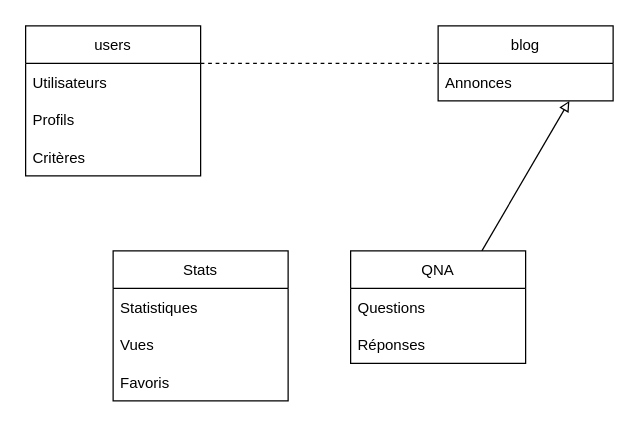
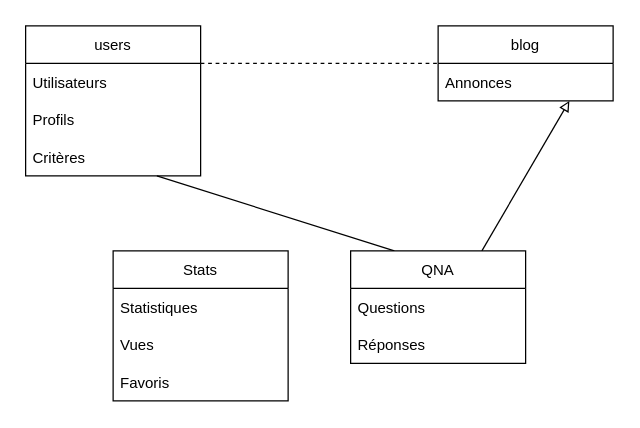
  <mxCell id="0" />
  <mxCell id="1" parent="0" />
  <mxCell id="2" style="edgeStyle=none;rounded=0;orthogonalLoop=1;jettySize=auto;html=1;exitX=0.75;exitY=0;exitDx=0;exitDy=0;entryX=0.75;entryY=1;entryDx=0;entryDy=0;endArrow=block;endFill=0;" edge="1" parent="1" source="4" target="11"><mxGeometry relative="1" as="geometry" /></mxCell>
+ <mxCell id="3" style="edgeStyle=none;rounded=0;orthogonalLoop=1;jettySize=auto;html=1;exitX=0.25;exitY=0;exitDx=0;exitDy=0;entryX=0.75;entryY=1;entryDx=0;entryDy=0;endArrow=none;endFill=0;" edge="1" parent="1" source="4" target="14"><mxGeometry relative="1" as="geometry" /></mxCell>
  <mxCell id="4" value="QNA" style="swimlane;fontStyle=0;childLayout=stackLayout;horizontal=1;startSize=30;horizontalStack=0;resizeParent=1;resizeParentMax=0;resizeLast=0;collapsible=1;marginBottom=0;" vertex="1" parent="1"><mxGeometry x="280" y="200" width="140" height="90" as="geometry"><mxRectangle x="400" y="430" width="60" height="30" as="alternateBounds" /></mxGeometry></mxCell>
  <mxCell id="5" value="Questions" style="text;strokeColor=none;fillColor=none;align=left;verticalAlign=middle;spacingLeft=4;spacingRight=4;overflow=hidden;points=[[0,0.5],[1,0.5]];portConstraint=eastwest;rotatable=0;" vertex="1" parent="4"><mxGeometry y="30" width="140" height="30" as="geometry" /></mxCell>
  <mxCell id="6" value="Réponses" style="text;strokeColor=none;fillColor=none;align=left;verticalAlign=middle;spacingLeft=4;spacingRight=4;overflow=hidden;points=[[0,0.5],[1,0.5]];portConstraint=eastwest;rotatable=0;" vertex="1" parent="4"><mxGeometry y="60" width="140" height="30" as="geometry" /></mxCell>
  <mxCell id="7" value="Stats" style="swimlane;fontStyle=0;childLayout=stackLayout;horizontal=1;startSize=30;horizontalStack=0;resizeParent=1;resizeParentMax=0;resizeLast=0;collapsible=1;marginBottom=0;" vertex="1" parent="1"><mxGeometry x="90" y="200" width="140" height="120" as="geometry"><mxRectangle x="230" y="430" width="60" height="30" as="alternateBounds" /></mxGeometry></mxCell>
  <mxCell id="8" value="Statistiques" style="text;strokeColor=none;fillColor=none;align=left;verticalAlign=middle;spacingLeft=4;spacingRight=4;overflow=hidden;points=[[0,0.5],[1,0.5]];portConstraint=eastwest;rotatable=0;" vertex="1" parent="7"><mxGeometry y="30" width="140" height="30" as="geometry" /></mxCell>
  <mxCell id="9" value="Vues" style="text;strokeColor=none;fillColor=none;align=left;verticalAlign=middle;spacingLeft=4;spacingRight=4;overflow=hidden;points=[[0,0.5],[1,0.5]];portConstraint=eastwest;rotatable=0;" vertex="1" parent="7"><mxGeometry y="60" width="140" height="30" as="geometry" /></mxCell>
  <mxCell id="10" value="Favoris" style="text;strokeColor=none;fillColor=none;align=left;verticalAlign=middle;spacingLeft=4;spacingRight=4;overflow=hidden;points=[[0,0.5],[1,0.5]];portConstraint=eastwest;rotatable=0;" vertex="1" parent="7"><mxGeometry y="90" width="140" height="30" as="geometry" /></mxCell>
  <mxCell id="11" value="blog" style="swimlane;fontStyle=0;childLayout=stackLayout;horizontal=1;startSize=30;horizontalStack=0;resizeParent=1;resizeParentMax=0;resizeLast=0;collapsible=1;marginBottom=0;" vertex="1" parent="1"><mxGeometry x="350" y="20" width="140" height="60" as="geometry"><mxRectangle x="500" y="270" width="60" height="30" as="alternateBounds" /></mxGeometry></mxCell>
  <mxCell id="12" value="Annonces" style="text;strokeColor=none;fillColor=none;align=left;verticalAlign=middle;spacingLeft=4;spacingRight=4;overflow=hidden;points=[[0,0.5],[1,0.5]];portConstraint=eastwest;rotatable=0;" vertex="1" parent="11"><mxGeometry y="30" width="140" height="30" as="geometry" /></mxCell>
  <mxCell id="13" style="rounded=0;orthogonalLoop=1;jettySize=auto;html=1;exitX=1;exitY=0.25;exitDx=0;exitDy=0;entryX=0;entryY=0.5;entryDx=0;entryDy=0;endArrow=none;endFill=0;dashed=1;" edge="1" parent="1" source="14" target="11"><mxGeometry relative="1" as="geometry" /></mxCell>
  <mxCell id="14" value="users" style="swimlane;fontStyle=0;childLayout=stackLayout;horizontal=1;startSize=30;horizontalStack=0;resizeParent=1;resizeParentMax=0;resizeLast=0;collapsible=1;marginBottom=0;" vertex="1" parent="1"><mxGeometry x="20" y="20" width="140" height="120" as="geometry"><mxRectangle x="130" y="270" width="60" height="30" as="alternateBounds" /></mxGeometry></mxCell>
  <mxCell id="15" value="Utilisateurs" style="text;strokeColor=none;fillColor=none;align=left;verticalAlign=middle;spacingLeft=4;spacingRight=4;overflow=hidden;points=[[0,0.5],[1,0.5]];portConstraint=eastwest;rotatable=0;" vertex="1" parent="14"><mxGeometry y="30" width="140" height="30" as="geometry" /></mxCell>
  <mxCell id="16" value="Profils" style="text;strokeColor=none;fillColor=none;align=left;verticalAlign=middle;spacingLeft=4;spacingRight=4;overflow=hidden;points=[[0,0.5],[1,0.5]];portConstraint=eastwest;rotatable=0;" vertex="1" parent="14"><mxGeometry y="60" width="140" height="30" as="geometry" /></mxCell>
  <mxCell id="17" value="Critères" style="text;strokeColor=none;fillColor=none;align=left;verticalAlign=middle;spacingLeft=4;spacingRight=4;overflow=hidden;points=[[0,0.5],[1,0.5]];portConstraint=eastwest;rotatable=0;" vertex="1" parent="14"><mxGeometry y="90" width="140" height="30" as="geometry" /></mxCell>
